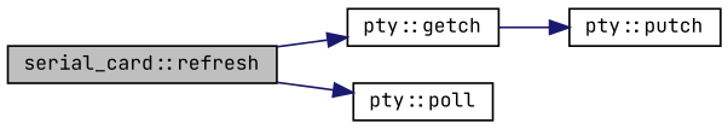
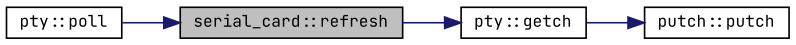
  digraph {
    fontname="JetBrains Mono"
    rankdir=LR
    node [color=black fillcolor=white fontname="JetBrains Mono" fontsize=10 shape=record style=filled]
    edge [color=midnightblue fontname="JetBrains Mono" fontsize=10 labelfontname=Helvetica labelfontsize=10 style=solid]
    n1 [fillcolor=grey75 fontcolor=black height=0.2 label="serial_card::refresh" width=0.4]
    n2 [height=0.2 label="pty::getch" width=0.4]
    n3 [height=0.2 label="pty::poll" width=0.4]
-   n4 [height=0.2 label="pty::putch" width=0.4]
+   n4 [height=0.2 label="putch::putch" width=0.4]
    n1 -> n2
-   n1 -> n3
+   n3 -> n1
    n2 -> n4
  }
